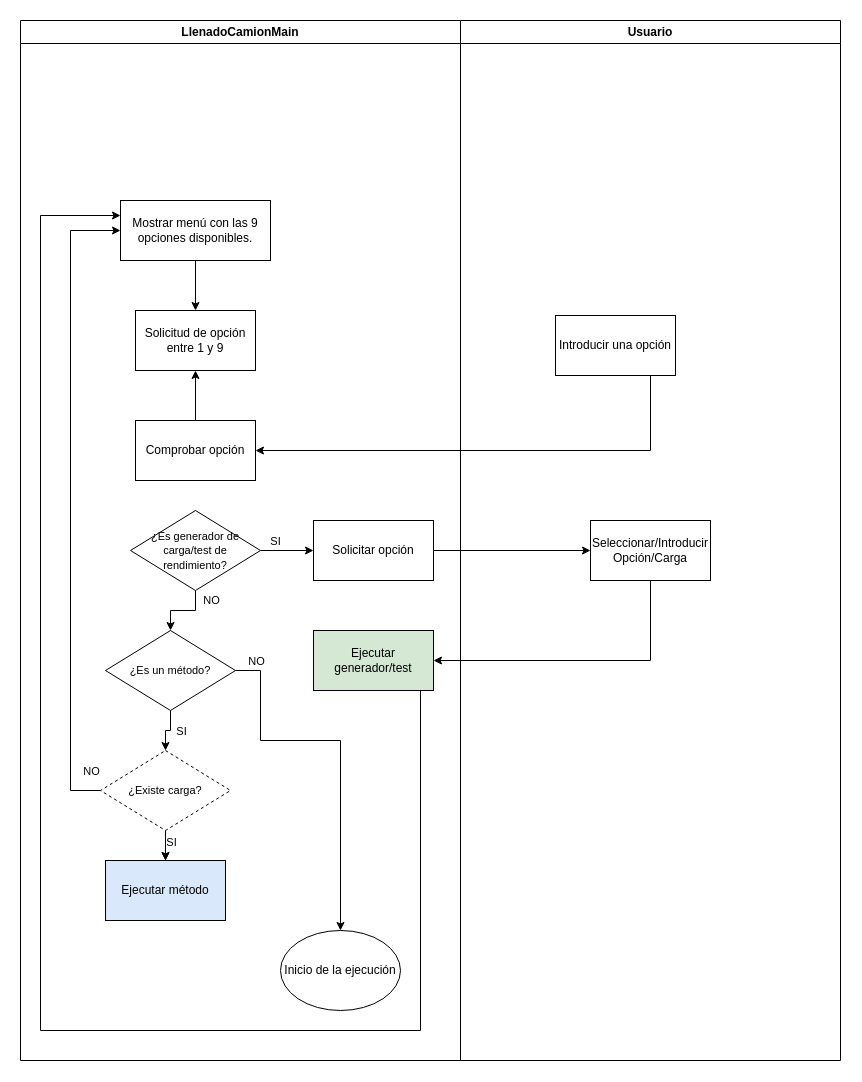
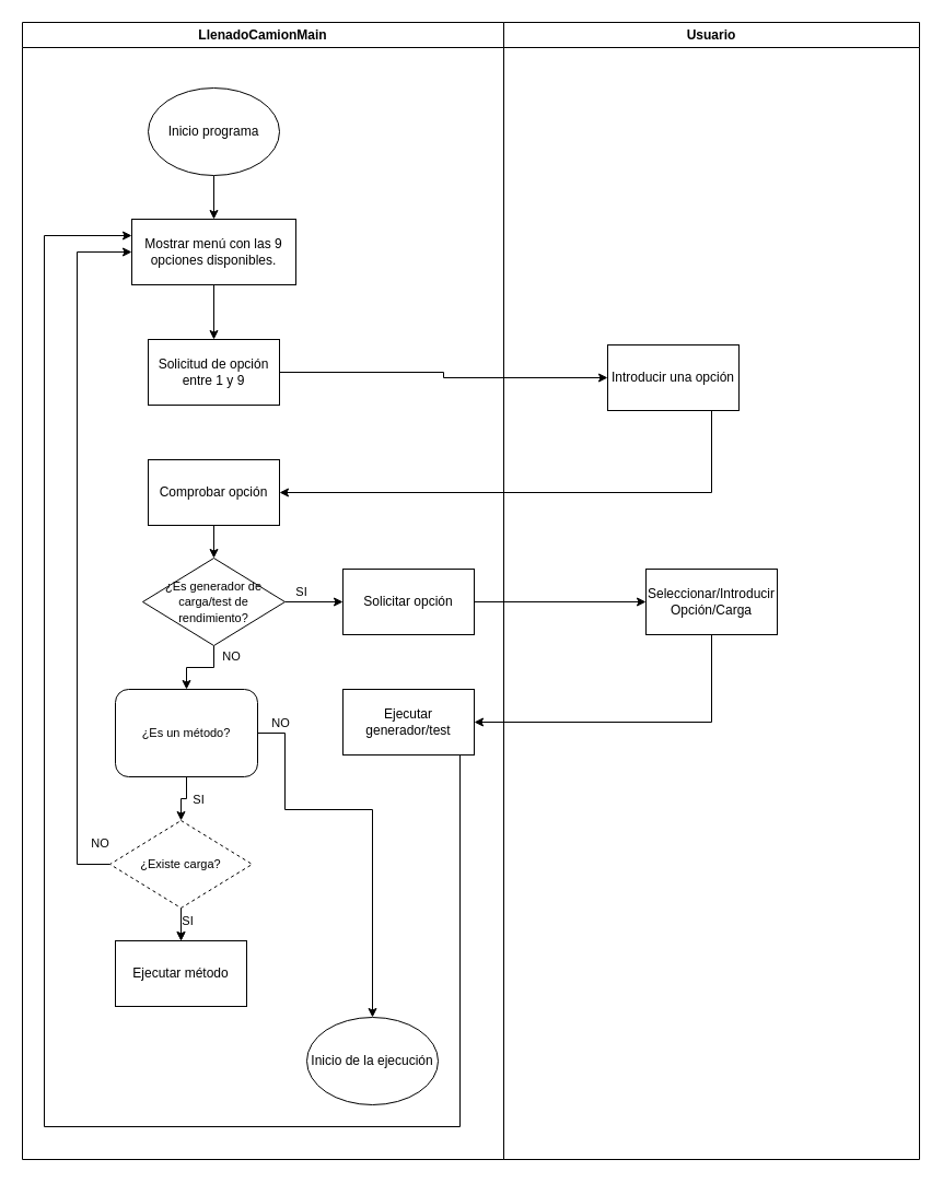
  <mxCell id="0" />
  <mxCell id="1" parent="0" />
  <mxCell id="2" value="LlenadoCamionMain" style="swimlane;whiteSpace=wrap;html=1;" vertex="1" parent="1"><mxGeometry width="440" height="1040" as="geometry" x="20" y="20" /></mxCell>
+ <mxCell id="3" style="edgeStyle=orthogonalEdgeStyle;rounded=0;orthogonalLoop=1;jettySize=auto;html=1;" edge="1" parent="2" source="4" target="7"><mxGeometry relative="1" as="geometry" /></mxCell>
+ <mxCell id="4" value="Inicio programa" style="ellipse;whiteSpace=wrap;html=1;" vertex="1" parent="2"><mxGeometry x="115" y="60" width="120" height="80" as="geometry" /></mxCell>
  <mxCell id="5" value="Solicitud de opción entre 1 y 9" style="rounded=0;whiteSpace=wrap;html=1;" vertex="1" parent="2"><mxGeometry x="115" y="290" width="120" height="60" as="geometry" /></mxCell>
  <mxCell id="6" style="edgeStyle=orthogonalEdgeStyle;rounded=0;orthogonalLoop=1;jettySize=auto;html=1;" edge="1" parent="2" source="7" target="5"><mxGeometry relative="1" as="geometry" /></mxCell>
  <mxCell id="7" value="Mostrar menú con las 9 opciones disponibles." style="rounded=0;whiteSpace=wrap;html=1;" vertex="1" parent="2"><mxGeometry x="100" y="180" width="150" height="60" as="geometry" /></mxCell>
- <mxCell id="8" style="edgeStyle=orthogonalEdgeStyle;rounded=0;orthogonalLoop=1;jettySize=auto;html=1;" edge="1" parent="2" source="9" target="5"><mxGeometry relative="1" as="geometry" /></mxCell>
+ <mxCell id="8" style="edgeStyle=orthogonalEdgeStyle;rounded=0;orthogonalLoop=1;jettySize=auto;html=1;" edge="1" parent="2" source="9" target="14"><mxGeometry relative="1" as="geometry" /></mxCell>
  <mxCell id="9" value="Comprobar opción" style="rounded=0;whiteSpace=wrap;html=1;" vertex="1" parent="2"><mxGeometry x="115" y="400" width="120" height="60" as="geometry" /></mxCell>
  <mxCell id="10" style="edgeStyle=orthogonalEdgeStyle;rounded=0;orthogonalLoop=1;jettySize=auto;html=1;" edge="1" parent="2" source="14" target="15"><mxGeometry relative="1" as="geometry" /></mxCell>
  <mxCell id="11" value="SI" style="edgeLabel;html=1;align=center;verticalAlign=middle;resizable=0;points=[];" connectable="0" vertex="1" parent="10"><mxGeometry x="-0.462" y="-1" relative="1" as="geometry"><mxPoint y="-11" as="offset" /></mxGeometry></mxCell>
  <mxCell id="12" style="edgeStyle=orthogonalEdgeStyle;rounded=0;orthogonalLoop=1;jettySize=auto;html=1;" edge="1" parent="2" source="14" target="22"><mxGeometry relative="1" as="geometry" /></mxCell>
  <mxCell id="13" value="NO" style="edgeLabel;html=1;align=center;verticalAlign=middle;resizable=0;points=[];" connectable="0" vertex="1" parent="12"><mxGeometry x="-0.733" relative="1" as="geometry"><mxPoint x="15" as="offset" /></mxGeometry></mxCell>
  <mxCell id="14" value="&lt;font style=&quot;font-size: 11px;&quot;&gt;¿Es generador de carga/test de rendimiento?&lt;/font&gt;" style="rhombus;whiteSpace=wrap;html=1;" vertex="1" parent="2"><mxGeometry x="110" y="490" width="130" height="80" as="geometry" /></mxCell>
  <mxCell id="15" value="Solicitar opción" style="rounded=0;whiteSpace=wrap;html=1;" vertex="1" parent="2"><mxGeometry x="293" y="500" width="120" height="60" as="geometry" /></mxCell>
  <mxCell id="16" style="edgeStyle=orthogonalEdgeStyle;rounded=0;orthogonalLoop=1;jettySize=auto;html=1;entryX=0;entryY=0.25;entryDx=0;entryDy=0;" edge="1" parent="2" source="17" target="7"><mxGeometry relative="1" as="geometry"><Array as="points"><mxPoint x="400" y="1010" /><mxPoint x="20" y="1010" /><mxPoint x="20" y="195" /></Array></mxGeometry></mxCell>
- <mxCell id="17" value="Ejecutar generador/test" style="rounded=0;whiteSpace=wrap;html=1;fillColor=#d5e8d4;" vertex="1" parent="2"><mxGeometry x="293" y="610" width="120" height="60" as="geometry" /></mxCell>
+ <mxCell id="17" value="Ejecutar generador/test" style="rounded=0;whiteSpace=wrap;html=1;" vertex="1" parent="2"><mxGeometry x="293" y="610" width="120" height="60" as="geometry" /></mxCell>
  <mxCell id="18" style="edgeStyle=orthogonalEdgeStyle;rounded=0;orthogonalLoop=1;jettySize=auto;html=1;" edge="1" parent="2" source="22" target="28"><mxGeometry relative="1" as="geometry" /></mxCell>
  <mxCell id="19" value="SI" style="edgeLabel;html=1;align=center;verticalAlign=middle;resizable=0;points=[];" connectable="0" vertex="1" parent="18"><mxGeometry x="-0.652" y="-1" relative="1" as="geometry"><mxPoint x="11" y="12" as="offset" /></mxGeometry></mxCell>
  <mxCell id="20" style="edgeStyle=orthogonalEdgeStyle;rounded=0;orthogonalLoop=1;jettySize=auto;html=1;" edge="1" parent="2" source="22" target="30"><mxGeometry relative="1" as="geometry"><Array as="points"><mxPoint x="240" y="650" /><mxPoint x="240" y="720" /><mxPoint x="320" y="720" /></Array></mxGeometry></mxCell>
  <mxCell id="21" value="NO" style="edgeLabel;html=1;align=center;verticalAlign=middle;resizable=0;points=[];" connectable="0" vertex="1" parent="20"><mxGeometry x="-0.906" y="2" relative="1" as="geometry"><mxPoint x="3" y="-8" as="offset" /></mxGeometry></mxCell>
- <mxCell id="22" value="&lt;span style=&quot;font-size: 11px;&quot;&gt;¿Es un método?&lt;/span&gt;" style="rhombus;whiteSpace=wrap;html=1;" vertex="1" parent="2"><mxGeometry x="85" y="610" width="130" height="80" as="geometry" /></mxCell>
+ <mxCell id="22" value="&lt;span style=&quot;font-size: 11px;&quot;&gt;¿Es un método?&lt;/span&gt;" style="whiteSpace=wrap;html=1;rounded=1;" vertex="1" parent="2"><mxGeometry x="85" y="610" width="130" height="80" as="geometry" /></mxCell>
  <mxCell id="23" style="edgeStyle=orthogonalEdgeStyle;rounded=0;orthogonalLoop=1;jettySize=auto;html=1;" edge="1" parent="2" source="28" target="29"><mxGeometry relative="1" as="geometry" /></mxCell>
  <mxCell id="24" value="" style="edgeStyle=orthogonalEdgeStyle;rounded=0;orthogonalLoop=1;jettySize=auto;html=1;" edge="1" parent="2" source="28" target="29"><mxGeometry relative="1" as="geometry" /></mxCell>
  <mxCell id="25" value="SI" style="edgeLabel;html=1;align=center;verticalAlign=middle;resizable=0;points=[];" connectable="0" vertex="1" parent="24"><mxGeometry x="-0.58" y="-2" relative="1" as="geometry"><mxPoint x="7" as="offset" /></mxGeometry></mxCell>
  <mxCell id="26" style="edgeStyle=orthogonalEdgeStyle;rounded=0;orthogonalLoop=1;jettySize=auto;html=1;entryX=0;entryY=0.5;entryDx=0;entryDy=0;" edge="1" parent="2" source="28" target="7"><mxGeometry relative="1" as="geometry"><Array as="points"><mxPoint x="50" y="770" /><mxPoint x="50" y="210" /></Array></mxGeometry></mxCell>
  <mxCell id="27" value="NO" style="edgeLabel;html=1;align=center;verticalAlign=middle;resizable=0;points=[];" connectable="0" vertex="1" parent="26"><mxGeometry x="-0.845" relative="1" as="geometry"><mxPoint x="20" as="offset" /></mxGeometry></mxCell>
  <mxCell id="28" value="&lt;span style=&quot;font-size: 11px;&quot;&gt;¿Existe carga?&lt;/span&gt;" style="rhombus;whiteSpace=wrap;html=1;dashed=1;" vertex="1" parent="2"><mxGeometry x="80" y="730" width="130" height="80" as="geometry" /></mxCell>
- <mxCell id="29" value="Ejecutar método" style="rounded=0;whiteSpace=wrap;html=1;fillColor=#dae8fc;" vertex="1" parent="2"><mxGeometry x="85" y="840" width="120" height="60" as="geometry" /></mxCell>
+ <mxCell id="29" value="Ejecutar método" style="rounded=0;whiteSpace=wrap;html=1;" vertex="1" parent="2"><mxGeometry x="85" y="840" width="120" height="60" as="geometry" /></mxCell>
  <mxCell id="30" value="Inicio de la ejecución" style="ellipse;whiteSpace=wrap;html=1;" vertex="1" parent="2"><mxGeometry x="260" y="910" width="120" height="80" as="geometry" /></mxCell>
  <mxCell id="31" value="Usuario" style="swimlane;whiteSpace=wrap;html=1;" vertex="1" parent="1"><mxGeometry x="460" width="380" height="1040" as="geometry" y="20" /></mxCell>
  <mxCell id="32" value="Introducir una opción" style="rounded=0;whiteSpace=wrap;html=1;" vertex="1" parent="31"><mxGeometry x="95" y="295" width="120" height="60" as="geometry" /></mxCell>
  <mxCell id="33" value="Seleccionar/Introducir Opción/Carga" style="rounded=0;whiteSpace=wrap;html=1;" vertex="1" parent="31"><mxGeometry x="130" y="500" width="120" height="60" as="geometry" /></mxCell>
+ <mxCell id="34" style="edgeStyle=orthogonalEdgeStyle;rounded=0;orthogonalLoop=1;jettySize=auto;html=1;" edge="1" parent="1" source="5" target="32"><mxGeometry relative="1" as="geometry" /></mxCell>
  <mxCell id="35" style="edgeStyle=orthogonalEdgeStyle;rounded=0;orthogonalLoop=1;jettySize=auto;html=1;entryX=1;entryY=0.5;entryDx=0;entryDy=0;" edge="1" parent="1" source="32" target="9"><mxGeometry relative="1" as="geometry"><Array as="points"><mxPoint x="650" y="450" /></Array></mxGeometry></mxCell>
  <mxCell id="36" style="edgeStyle=orthogonalEdgeStyle;rounded=0;orthogonalLoop=1;jettySize=auto;html=1;entryX=0;entryY=0.5;entryDx=0;entryDy=0;" edge="1" parent="1" source="15" target="33"><mxGeometry relative="1" as="geometry" /></mxCell>
  <mxCell id="37" style="edgeStyle=orthogonalEdgeStyle;rounded=0;orthogonalLoop=1;jettySize=auto;html=1;entryX=1;entryY=0.5;entryDx=0;entryDy=0;" edge="1" parent="1" source="33" target="17"><mxGeometry relative="1" as="geometry"><Array as="points"><mxPoint x="650" y="660" /></Array></mxGeometry></mxCell>
